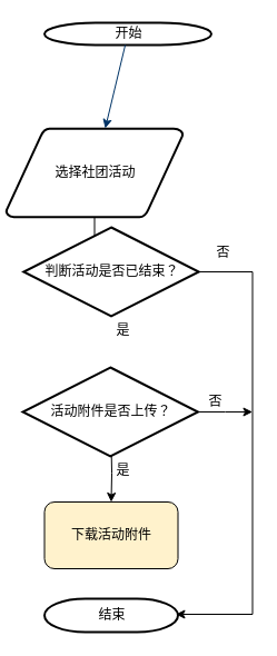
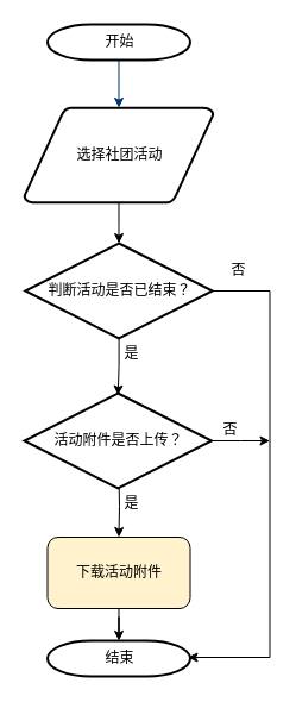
  <mxCell id="0" />
  <mxCell id="1" parent="0" />
- <mxCell id="2" value="开始" style="shape=mxgraph.flowchart.terminator;strokeWidth=2;gradientColor=none;gradientDirection=north;fontStyle=0;html=1;" vertex="1" parent="1"><mxGeometry x="39.5" y="20" width="150" height="20" as="geometry" /></mxCell>
+ <mxCell id="2" value="开始" style="shape=mxgraph.flowchart.terminator;strokeWidth=2;gradientColor=none;gradientDirection=north;fontStyle=0;html=1;" vertex="1" parent="1"><mxGeometry x="39.5" y="20" width="120" height="30" as="geometry" /></mxCell>
  <mxCell id="3" value="" style="edgeStyle=orthogonalEdgeStyle;rounded=0;orthogonalLoop=1;jettySize=auto;html=1;" edge="1" parent="1" source="4" target="10"><mxGeometry relative="1" as="geometry" /></mxCell>
- <mxCell id="4" value="选择社团活动" style="shape=mxgraph.flowchart.data;strokeWidth=2;gradientColor=none;gradientDirection=north;fontStyle=0;html=1;" vertex="1" parent="1"><mxGeometry x="5" y="115" width="159" height="80" as="geometry" /></mxCell>
+ <mxCell id="4" value="选择社团活动" style="shape=mxgraph.flowchart.data;strokeWidth=2;gradientColor=none;gradientDirection=north;fontStyle=0;html=1;" vertex="1" parent="1"><mxGeometry x="20" y="90" width="159" height="80" as="geometry" /></mxCell>
  <mxCell id="5" style="fontStyle=1;strokeColor=#003366;strokeWidth=1;html=1;" edge="1" parent="1" source="2" target="4"><mxGeometry relative="1" as="geometry" /></mxCell>
  <mxCell id="6" value="结束" style="shape=mxgraph.flowchart.terminator;strokeWidth=2;gradientColor=none;gradientDirection=north;fontStyle=0;html=1;" vertex="1" parent="1"><mxGeometry x="39.5" y="538" width="120" height="30" as="geometry" /></mxCell>
+ <mxCell id="7" value="" style="edgeStyle=orthogonalEdgeStyle;rounded=0;orthogonalLoop=1;jettySize=auto;html=1;" edge="1" parent="1" source="8" target="6"><mxGeometry relative="1" as="geometry" /></mxCell>
  <mxCell id="8" value="下载活动附件" style="rounded=1;whiteSpace=wrap;html=1;fillColor=#fff2cc;" vertex="1" parent="1"><mxGeometry x="39.5" y="451" width="120" height="60" as="geometry" /></mxCell>
  <mxCell id="9" value="" style="edgeStyle=orthogonalEdgeStyle;rounded=0;orthogonalLoop=1;jettySize=auto;html=1;" edge="1" parent="1" target="8"><mxGeometry relative="1" as="geometry"><mxPoint x="99.5" y="398" as="sourcePoint" /></mxGeometry></mxCell>
  <mxCell id="10" value="判断活动是否已结束？" style="shape=mxgraph.flowchart.decision;strokeWidth=2;gradientColor=none;gradientDirection=north;fontStyle=0;html=1;" vertex="1" parent="1"><mxGeometry x="20.75" y="204" width="157.5" height="80" as="geometry" /></mxCell>
  <mxCell id="11" style="edgeStyle=orthogonalEdgeStyle;rounded=0;orthogonalLoop=1;jettySize=auto;html=1;" edge="1" parent="1" source="10"><mxGeometry relative="1" as="geometry"><mxPoint x="157.5" y="552" as="targetPoint" /><Array as="points"><mxPoint x="226.5" y="244" /><mxPoint x="226.5" y="552" /></Array></mxGeometry></mxCell>
  <mxCell id="12" value="否" style="text;html=1;align=center;verticalAlign=middle;resizable=0;points=[];autosize=1;strokeColor=none;fillColor=none;" vertex="1" parent="1"><mxGeometry x="184.5" y="214" width="30" height="26" as="geometry" /></mxCell>
  <mxCell id="13" value="是" style="text;html=1;align=center;verticalAlign=middle;resizable=0;points=[];autosize=1;strokeColor=none;fillColor=none;" vertex="1" parent="1"><mxGeometry x="94.5" y="284" width="30" height="26" as="geometry" /></mxCell>
  <mxCell id="14" style="edgeStyle=orthogonalEdgeStyle;rounded=0;orthogonalLoop=1;jettySize=auto;html=1;" edge="1" parent="1" source="15"><mxGeometry relative="1" as="geometry"><mxPoint x="226.5" y="370" as="targetPoint" /></mxGeometry></mxCell>
  <mxCell id="15" value="活动附件是否上传？" style="shape=mxgraph.flowchart.decision;strokeWidth=2;gradientColor=none;gradientDirection=north;fontStyle=0;html=1;" vertex="1" parent="1"><mxGeometry x="20" y="330" width="157.5" height="80" as="geometry" /></mxCell>
+ <mxCell id="16" style="edgeStyle=orthogonalEdgeStyle;rounded=0;orthogonalLoop=1;jettySize=auto;html=1;entryX=0.5;entryY=0.021;entryDx=0;entryDy=0;entryPerimeter=0;" edge="1" parent="1" source="10" target="15"><mxGeometry relative="1" as="geometry"><mxPoint x="102.5" y="325" as="targetPoint" /></mxGeometry></mxCell>
  <mxCell id="17" value="否" style="text;html=1;align=center;verticalAlign=middle;resizable=0;points=[];autosize=1;strokeColor=none;fillColor=none;" vertex="1" parent="1"><mxGeometry x="177.5" y="348" width="30" height="26" as="geometry" /></mxCell>
  <mxCell id="18" value="是" style="text;html=1;align=center;verticalAlign=middle;resizable=0;points=[];autosize=1;strokeColor=none;fillColor=none;" vertex="1" parent="1"><mxGeometry x="94.5" y="410" width="30" height="26" as="geometry" /></mxCell>
